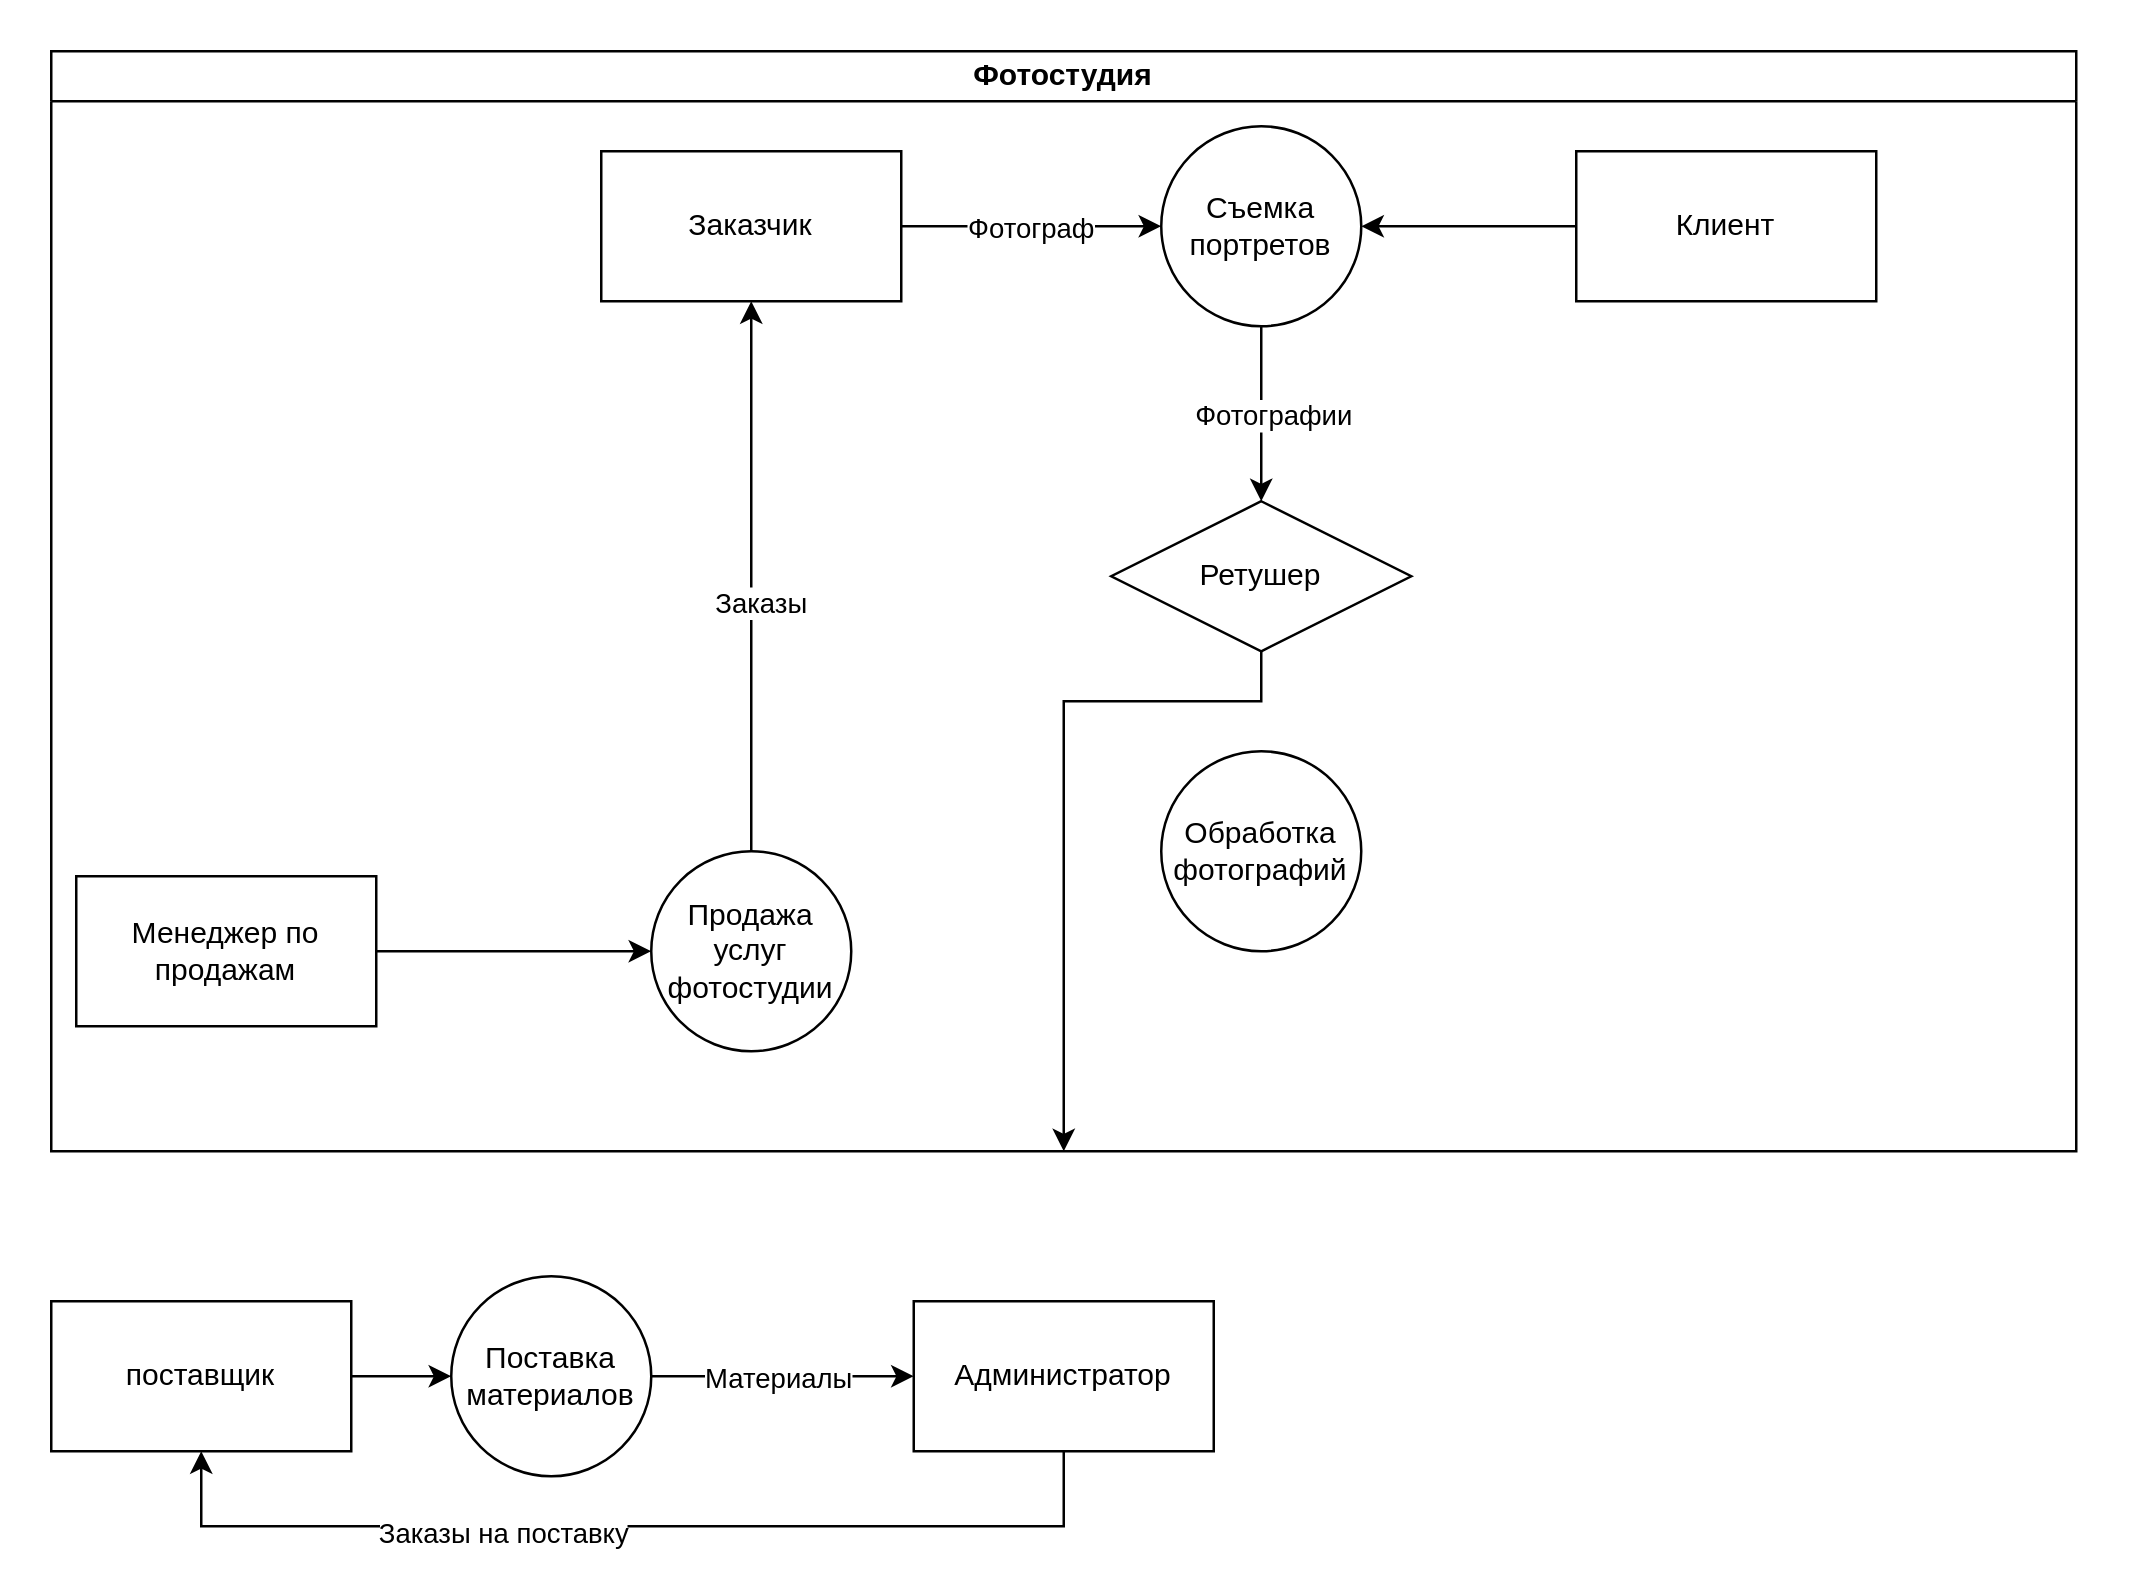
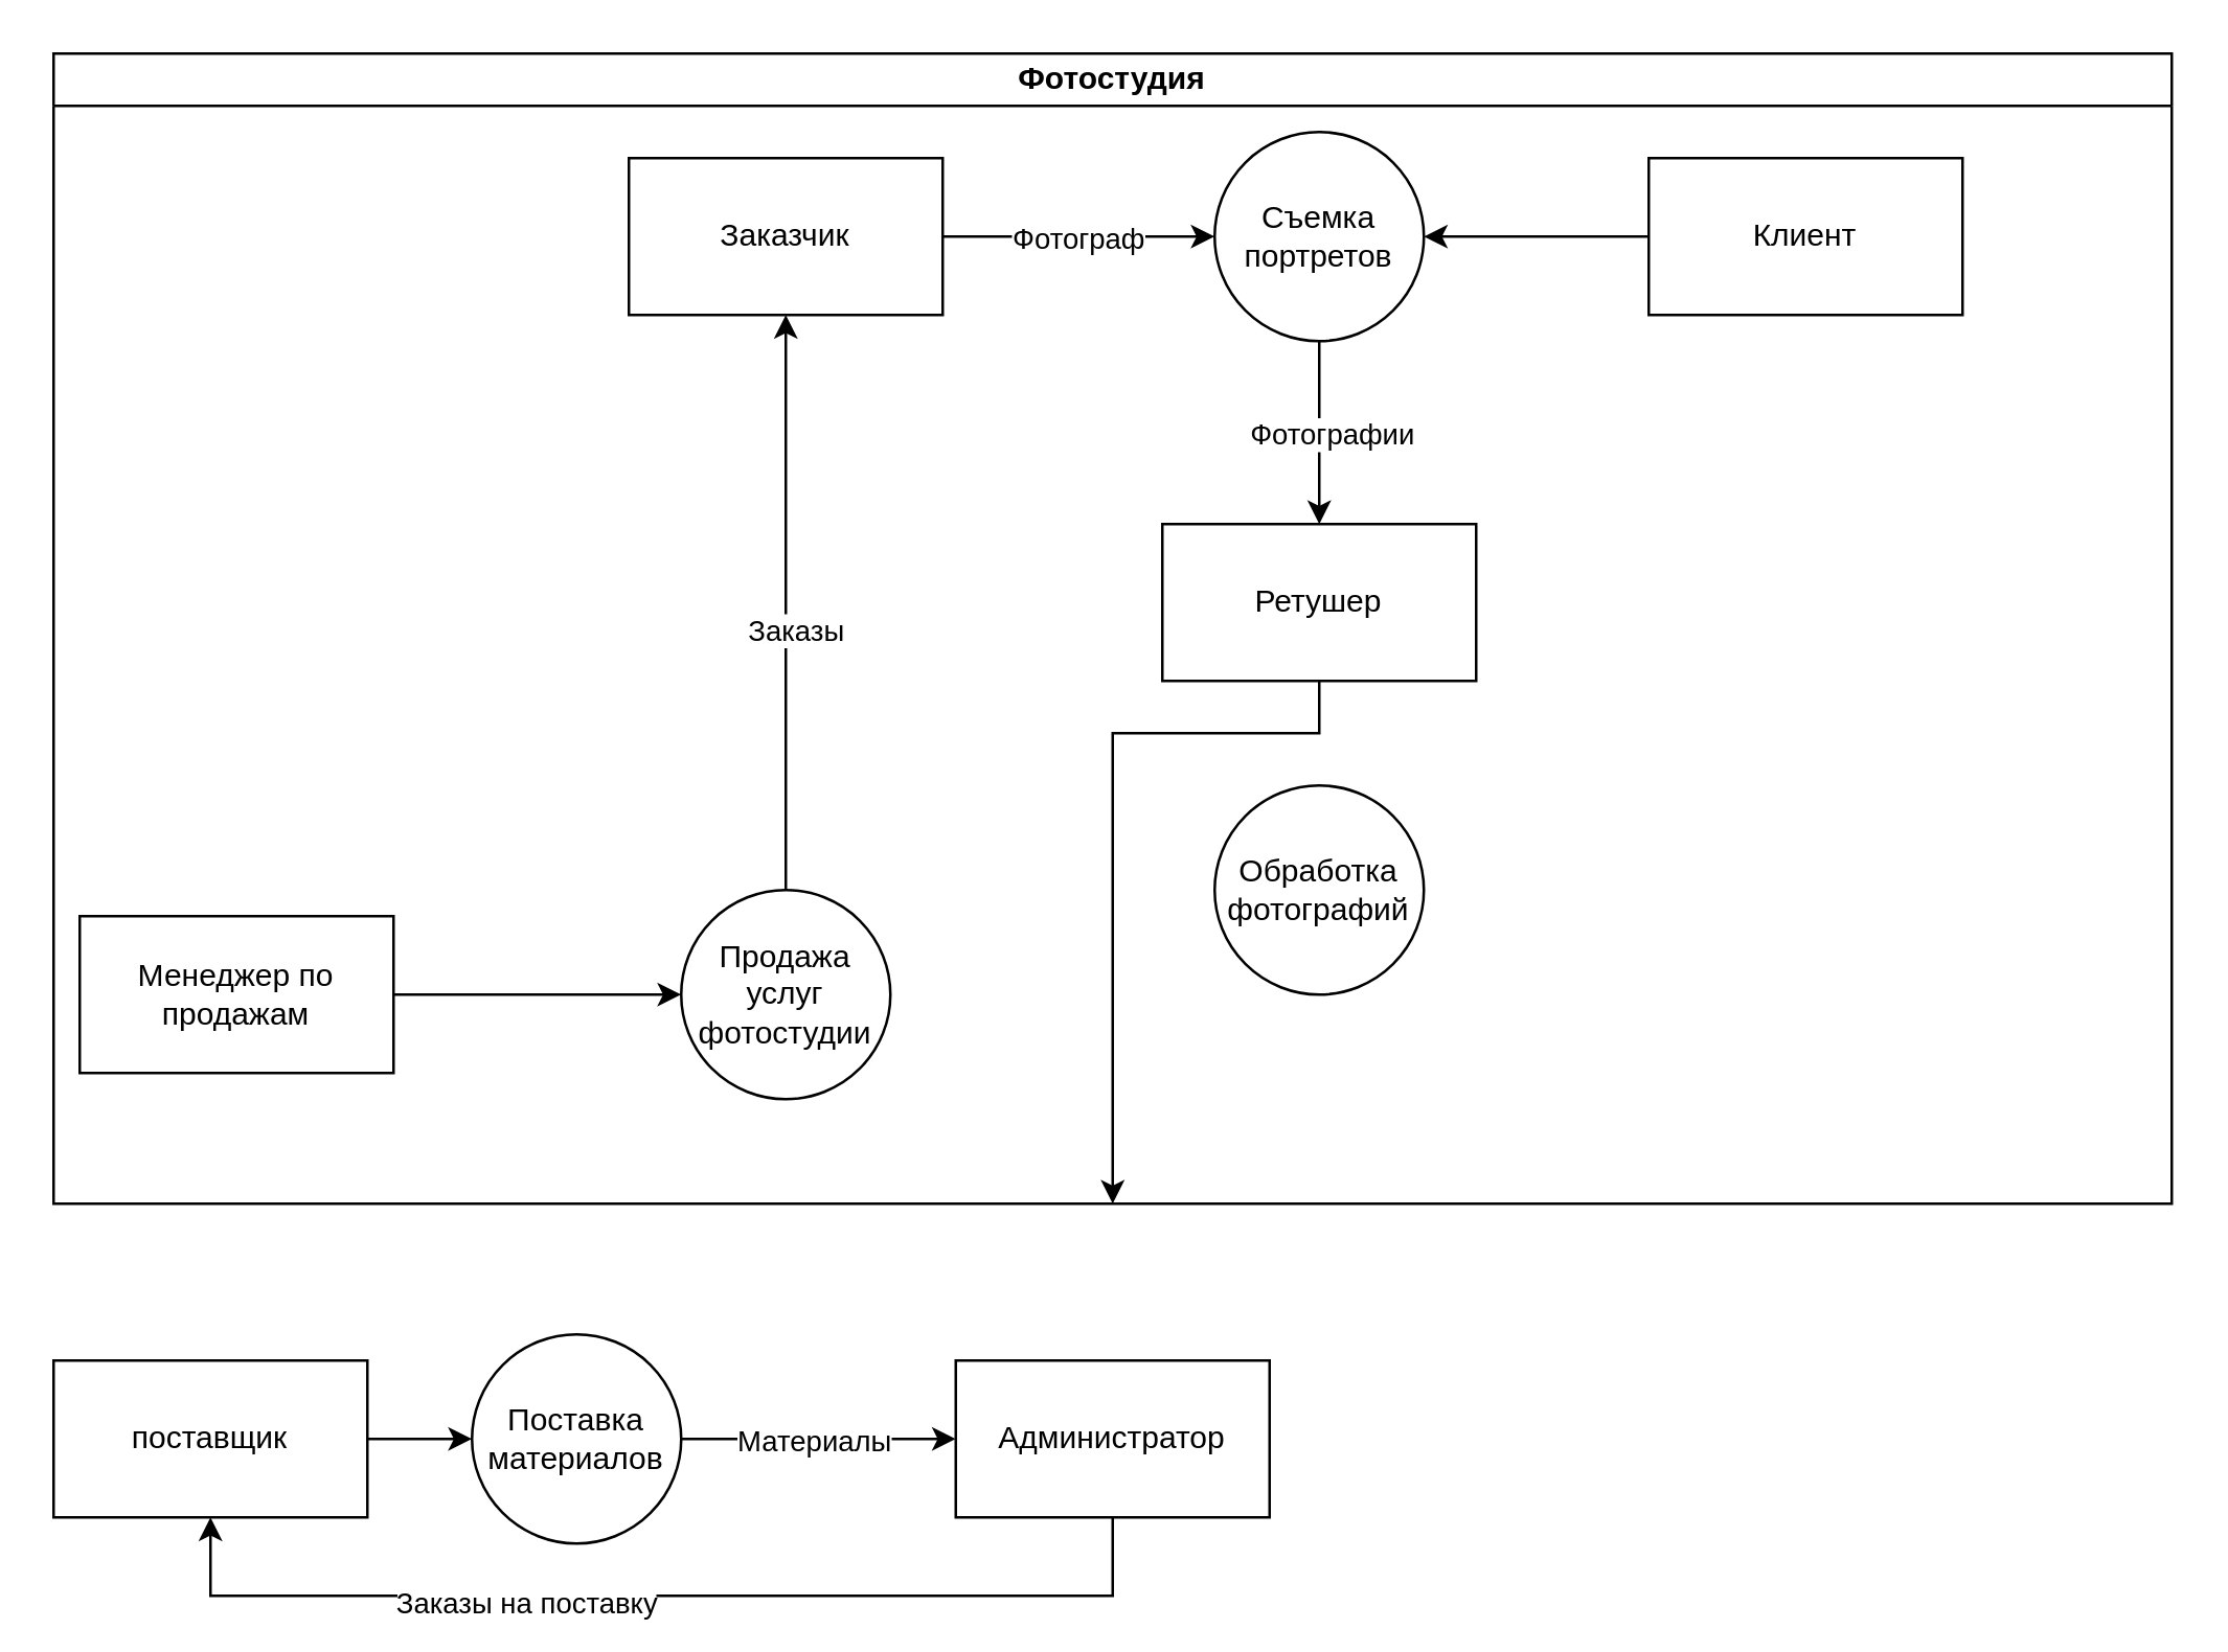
  <mxCell id="0" />
  <mxCell id="1" parent="0" />
  <mxCell id="2" style="edgeStyle=orthogonalEdgeStyle;rounded=0;orthogonalLoop=1;jettySize=auto;html=1;" edge="1" parent="1" source="4" target="7"><mxGeometry relative="1" as="geometry" /></mxCell>
  <mxCell id="3" value="Материалы" style="edgeLabel;html=1;align=center;verticalAlign=middle;resizable=0;points=[];" vertex="1" connectable="0" parent="2"><mxGeometry x="-0.266" y="1" relative="1" as="geometry"><mxPoint x="11" y="1" as="offset" /></mxGeometry></mxCell>
  <mxCell id="4" value="Поставка материалов" style="ellipse;whiteSpace=wrap;html=1;aspect=fixed;" vertex="1" parent="1"><mxGeometry x="180" y="510" width="80" height="80" as="geometry" /></mxCell>
  <mxCell id="5" style="edgeStyle=orthogonalEdgeStyle;rounded=0;orthogonalLoop=1;jettySize=auto;html=1;entryX=0.5;entryY=1;entryDx=0;entryDy=0;" edge="1" parent="1" source="7" target="9"><mxGeometry relative="1" as="geometry"><Array as="points"><mxPoint x="425" y="610" /><mxPoint x="80" y="610" /></Array></mxGeometry></mxCell>
  <mxCell id="6" value="Заказы на поставку" style="edgeLabel;html=1;align=center;verticalAlign=middle;resizable=0;points=[];" vertex="1" connectable="0" parent="5"><mxGeometry x="0.474" y="2" relative="1" as="geometry"><mxPoint x="43" as="offset" /></mxGeometry></mxCell>
  <mxCell id="7" value="Администратор" style="rounded=0;whiteSpace=wrap;html=1;" vertex="1" parent="1"><mxGeometry x="365" y="520" width="120" height="60" as="geometry" /></mxCell>
  <mxCell id="8" style="edgeStyle=orthogonalEdgeStyle;rounded=0;orthogonalLoop=1;jettySize=auto;html=1;entryX=0;entryY=0.5;entryDx=0;entryDy=0;" edge="1" parent="1" source="9" target="4"><mxGeometry relative="1" as="geometry" /></mxCell>
  <mxCell id="9" value="поставщик" style="rounded=0;whiteSpace=wrap;html=1;" vertex="1" parent="1"><mxGeometry x="20" y="520" width="120" height="60" as="geometry" /></mxCell>
  <mxCell id="10" style="edgeStyle=orthogonalEdgeStyle;rounded=0;orthogonalLoop=1;jettySize=auto;html=1;entryX=0;entryY=0.5;entryDx=0;entryDy=0;" edge="1" parent="1" source="12" target="25"><mxGeometry relative="1" as="geometry" /></mxCell>
  <mxCell id="11" value="Фотограф" style="edgeLabel;html=1;align=center;verticalAlign=middle;resizable=0;points=[];" vertex="1" connectable="0" parent="10"><mxGeometry x="-0.017" relative="1" as="geometry"><mxPoint as="offset" /></mxGeometry></mxCell>
  <mxCell id="12" value="&lt;font style=&quot;font-size: 12px;&quot;&gt;Заказчик&lt;/font&gt;" style="rounded=0;whiteSpace=wrap;html=1;" vertex="1" parent="1"><mxGeometry x="240" y="60" width="120" height="60" as="geometry" /></mxCell>
  <mxCell id="13" style="edgeStyle=orthogonalEdgeStyle;rounded=0;orthogonalLoop=1;jettySize=auto;html=1;" edge="1" parent="1" source="14" target="26"><mxGeometry relative="1" as="geometry" /></mxCell>
- <mxCell id="14" value="Ретушер" style="rhombus;whiteSpace=wrap;html=1;" vertex="1" parent="1"><mxGeometry x="444" y="200" width="120" height="60" as="geometry" /></mxCell>
+ <mxCell id="14" value="Ретушер" style="rounded=0;whiteSpace=wrap;html=1;" vertex="1" parent="1"><mxGeometry x="444" y="200" width="120" height="60" as="geometry" /></mxCell>
  <mxCell id="15" style="edgeStyle=orthogonalEdgeStyle;rounded=0;orthogonalLoop=1;jettySize=auto;html=1;entryX=0;entryY=0.5;entryDx=0;entryDy=0;" edge="1" parent="1" source="16" target="21"><mxGeometry relative="1" as="geometry" /></mxCell>
  <mxCell id="16" value="Менеджер по продажам" style="rounded=0;whiteSpace=wrap;html=1;" vertex="1" parent="1"><mxGeometry x="30" y="350" width="120" height="60" as="geometry" /></mxCell>
  <mxCell id="17" style="edgeStyle=orthogonalEdgeStyle;rounded=0;orthogonalLoop=1;jettySize=auto;html=1;entryX=1;entryY=0.5;entryDx=0;entryDy=0;" edge="1" parent="1" source="18" target="25"><mxGeometry relative="1" as="geometry" /></mxCell>
  <mxCell id="18" value="Клиент" style="rounded=0;whiteSpace=wrap;html=1;" vertex="1" parent="1"><mxGeometry x="630" y="60" width="120" height="60" as="geometry" /></mxCell>
  <mxCell id="19" style="edgeStyle=orthogonalEdgeStyle;rounded=0;orthogonalLoop=1;jettySize=auto;html=1;entryX=0.5;entryY=1;entryDx=0;entryDy=0;" edge="1" parent="1" source="21" target="12"><mxGeometry relative="1" as="geometry" /></mxCell>
  <mxCell id="20" value="Заказы" style="edgeLabel;html=1;align=center;verticalAlign=middle;resizable=0;points=[];" vertex="1" connectable="0" parent="19"><mxGeometry x="-0.087" y="-3" relative="1" as="geometry"><mxPoint as="offset" /></mxGeometry></mxCell>
  <mxCell id="21" value="Продажа услуг фотостудии" style="ellipse;whiteSpace=wrap;html=1;aspect=fixed;" vertex="1" parent="1"><mxGeometry x="260" y="340" width="80" height="80" as="geometry" /></mxCell>
  <mxCell id="22" value="Обработка фотографий" style="ellipse;whiteSpace=wrap;html=1;aspect=fixed;" vertex="1" parent="1"><mxGeometry x="464" y="300" width="80" height="80" as="geometry" /></mxCell>
  <mxCell id="23" style="edgeStyle=orthogonalEdgeStyle;rounded=0;orthogonalLoop=1;jettySize=auto;html=1;exitX=0.5;exitY=1;exitDx=0;exitDy=0;entryX=0.5;entryY=0;entryDx=0;entryDy=0;" edge="1" parent="1" source="25" target="14"><mxGeometry relative="1" as="geometry" /></mxCell>
  <mxCell id="24" value="Фотографии" style="edgeLabel;html=1;align=center;verticalAlign=middle;resizable=0;points=[];" vertex="1" connectable="0" parent="23"><mxGeometry x="-0.014" y="4" relative="1" as="geometry"><mxPoint as="offset" /></mxGeometry></mxCell>
  <mxCell id="25" value="Съемка портретов" style="ellipse;whiteSpace=wrap;html=1;aspect=fixed;" vertex="1" parent="1"><mxGeometry x="464" y="50" width="80" height="80" as="geometry" /></mxCell>
  <mxCell id="26" value="Фотостудия" style="swimlane;whiteSpace=wrap;html=1;startSize=20;" vertex="1" parent="1"><mxGeometry x="20" y="20" width="810" height="440" as="geometry"><mxRectangle x="-70" y="70" width="110" height="30" as="alternateBounds" /></mxGeometry></mxCell>
